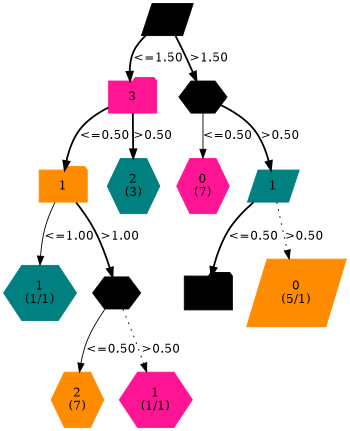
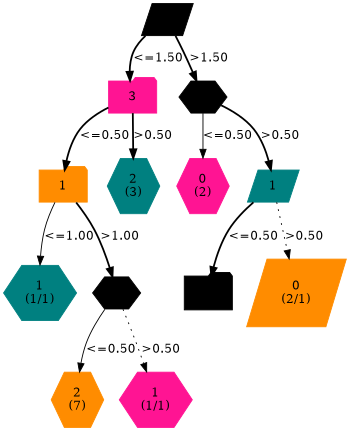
  digraph {
    node [color=black shape=hexagon style=filled weight=3]
    edge [style=bold]
    n1 [label="0\n" shape=parallelogram weight=1]
    n2 [color=deeppink label="3\n" shape=folder weight=2]
    n3 [label="2\n" weight=2]
    n4 [color=darkorange label="1\n" shape=folder]
    n5 [color=teal label="2\n(3)\n"]
-   n6 [color=deeppink label="0\n(7)\n"]
+   n6 [color=deeppink label="0\n(2)\n"]
    n7 [color=teal label="1\n" shape=parallelogram]
    n8 [color=teal label="1\n(1/1)\n" weight=4]
    n9 [label="2\n" weight=4]
    n10 [label="1\n(1)\n" shape=folder weight=4]
-   n11 [color=darkorange label="0\n(5/1)\n" shape=parallelogram weight=4]
+   n11 [color=darkorange label="0\n(2/1)\n" shape=parallelogram weight=4]
    n12 [color=darkorange label="2\n(7)\n" weight=5]
    n13 [color=deeppink label="1\n(1/1)\n" weight=5]
    subgraph sub_1 {
      rank=same
      n1
    }
    subgraph sub_2 {
      rank=same
      n2
      n3
    }
    subgraph sub_3 {
      rank=same
      n4
      n5
      n6
      n7
    }
    subgraph sub_4 {
      rank=same
      n8
      n9
      n10
      n11
    }
    subgraph sub_5 {
      rank=same
      n12
      n13
    }
    n1 -> n2 [label="<=1.50"]
    n1 -> n3 [label=">1.50"]
    n2 -> n4 [label="<=0.50"]
    n2 -> n5 [label=">0.50"]
    n3 -> n6 [label="<=0.50" style=solid]
    n3 -> n7 [label=">0.50"]
    n4 -> n8 [label="<=1.00" style=solid]
    n4 -> n9 [label=">1.00"]
    n7 -> n10 [label="<=0.50"]
    n7 -> n11 [label=">0.50" style=dotted]
    n9 -> n12 [label="<=0.50" style=solid]
    n9 -> n13 [label=">0.50" style=dotted]
  }
